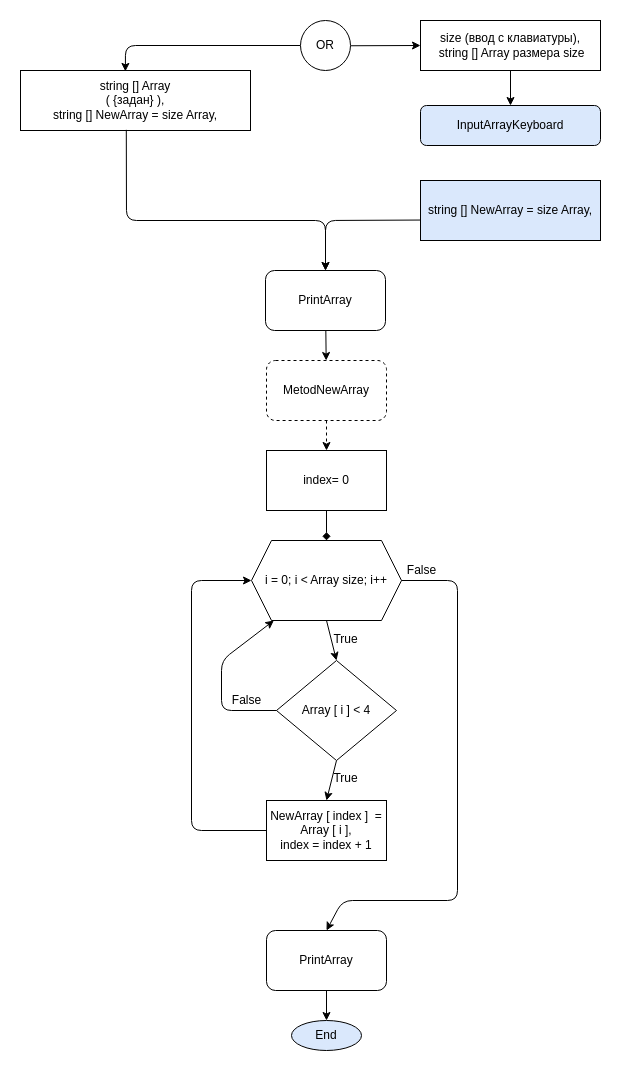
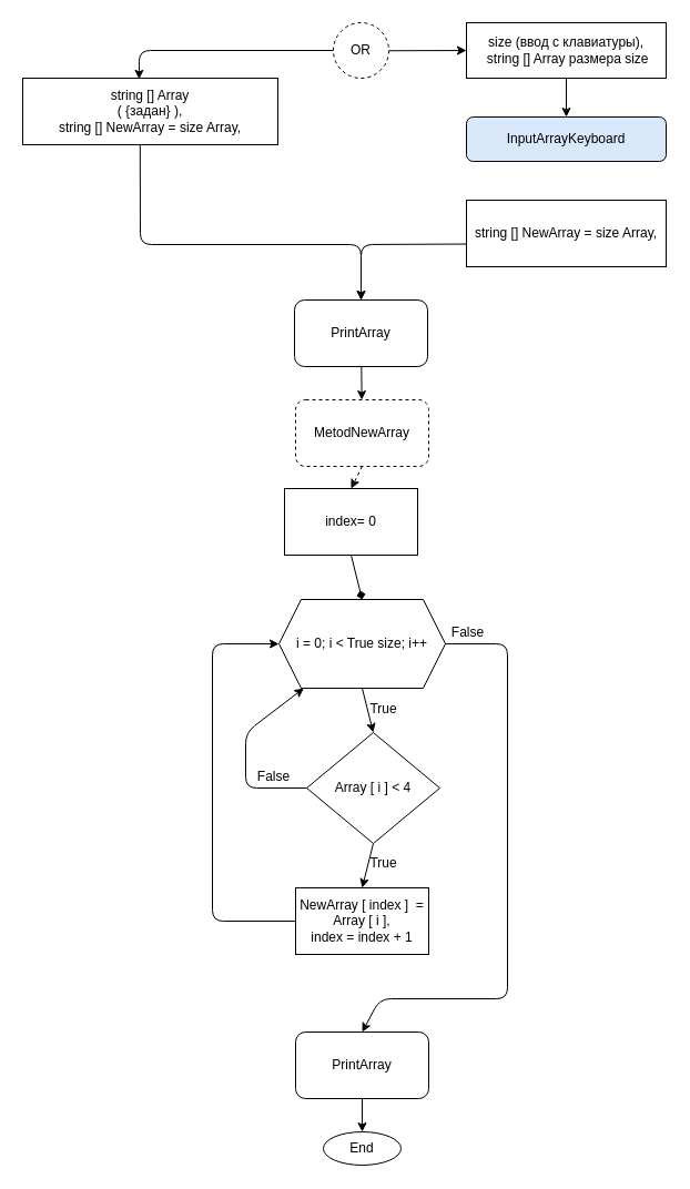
  <mxCell id="0" />
  <mxCell id="1" parent="0" />
  <mxCell id="2" value="string [] Array &lt;br&gt;( {задан} ),&lt;br&gt;string [] NewArray = size Array," style="rounded=0;whiteSpace=wrap;html=1;" vertex="1" parent="1"><mxGeometry x="20" y="70" width="230" height="60" as="geometry" /></mxCell>
  <mxCell id="3" style="edgeStyle=none;html=1;exitX=0.5;exitY=1;exitDx=0;exitDy=0;entryX=0.5;entryY=0;entryDx=0;entryDy=0;" edge="1" parent="1" source="4" target="8"><mxGeometry relative="1" as="geometry" /></mxCell>
- <mxCell id="4" value="i = 0; i &amp;lt; Array size; i++" style="shape=hexagon;perimeter=hexagonPerimeter2;whiteSpace=wrap;html=1;fixedSize=1;" vertex="1" parent="1"><mxGeometry x="251" y="540" width="150" height="80" as="geometry" /></mxCell>
+ <mxCell id="4" value="i = 0; i &amp;lt; True size; i++" style="shape=hexagon;perimeter=hexagonPerimeter2;whiteSpace=wrap;html=1;fixedSize=1;" vertex="1" parent="1"><mxGeometry x="251" y="540" width="150" height="80" as="geometry" /></mxCell>
  <mxCell id="5" style="edgeStyle=none;html=1;exitX=0.5;exitY=1;exitDx=0;exitDy=0;entryX=0.5;entryY=0;entryDx=0;entryDy=0;dashed=1;" edge="1" parent="1" source="6" target="21"><mxGeometry relative="1" as="geometry" /></mxCell>
  <mxCell id="6" value="MetodNewArray" style="rounded=1;whiteSpace=wrap;html=1;dashed=1;" vertex="1" parent="1"><mxGeometry x="266" y="360" width="120" height="60" as="geometry" /></mxCell>
  <mxCell id="7" style="edgeStyle=none;html=1;exitX=0.5;exitY=1;exitDx=0;exitDy=0;entryX=0.5;entryY=0;entryDx=0;entryDy=0;" edge="1" parent="1" source="8" target="11"><mxGeometry relative="1" as="geometry" /></mxCell>
  <mxCell id="8" value="Array [ i ] &amp;lt; 4" style="rhombus;whiteSpace=wrap;html=1;" vertex="1" parent="1"><mxGeometry x="276" y="660" width="120" height="100" as="geometry" /></mxCell>
  <mxCell id="9" value="" style="endArrow=classic;html=1;entryX=0.149;entryY=1;entryDx=0;entryDy=0;entryPerimeter=0;exitX=0;exitY=0.5;exitDx=0;exitDy=0;" edge="1" parent="1" source="8" target="4"><mxGeometry width="50" height="50" relative="1" as="geometry"><mxPoint x="291" y="820" as="sourcePoint" /><mxPoint x="341" y="770" as="targetPoint" /><Array as="points"><mxPoint x="221" y="710" /><mxPoint x="221" y="660" /></Array></mxGeometry></mxCell>
  <mxCell id="10" value="False" style="text;html=1;align=center;verticalAlign=middle;resizable=0;points=[];autosize=1;strokeColor=none;fillColor=none;" vertex="1" parent="1"><mxGeometry x="226" y="690" width="40" height="20" as="geometry" /></mxCell>
  <mxCell id="11" value="NewArray [ index ]&amp;nbsp; = Array [ i ],&lt;br&gt;index = index + 1" style="rounded=0;whiteSpace=wrap;html=1;" vertex="1" parent="1"><mxGeometry x="266" y="800" width="120" height="60" as="geometry" /></mxCell>
  <mxCell id="12" value="True" style="text;html=1;align=center;verticalAlign=middle;resizable=0;points=[];autosize=1;strokeColor=none;fillColor=none;" vertex="1" parent="1"><mxGeometry x="325" y="629" width="40" height="20" as="geometry" /></mxCell>
  <mxCell id="13" value="True" style="text;html=1;align=center;verticalAlign=middle;resizable=0;points=[];autosize=1;strokeColor=none;fillColor=none;" vertex="1" parent="1"><mxGeometry x="325" y="768" width="40" height="20" as="geometry" /></mxCell>
  <mxCell id="14" value="" style="endArrow=classic;html=1;exitX=0;exitY=0.5;exitDx=0;exitDy=0;entryX=0;entryY=0.5;entryDx=0;entryDy=0;" edge="1" parent="1" source="11" target="4"><mxGeometry width="50" height="50" relative="1" as="geometry"><mxPoint x="291" y="640" as="sourcePoint" /><mxPoint x="341" y="590" as="targetPoint" /><Array as="points"><mxPoint x="191" y="830" /><mxPoint x="191" y="580" /></Array></mxGeometry></mxCell>
  <mxCell id="15" value="" style="endArrow=classic;html=1;exitX=1;exitY=0.5;exitDx=0;exitDy=0;entryX=0.5;entryY=0;entryDx=0;entryDy=0;" edge="1" parent="1" source="4" target="18"><mxGeometry width="50" height="50" relative="1" as="geometry"><mxPoint x="307" y="750" as="sourcePoint" /><mxPoint x="347" y="940" as="targetPoint" /><Array as="points"><mxPoint x="457" y="580" /><mxPoint x="457" y="900" /><mxPoint x="342" y="900" /></Array></mxGeometry></mxCell>
  <mxCell id="16" value="False" style="text;html=1;align=center;verticalAlign=middle;resizable=0;points=[];autosize=1;strokeColor=none;fillColor=none;" vertex="1" parent="1"><mxGeometry x="401" y="560" width="40" height="20" as="geometry" /></mxCell>
  <mxCell id="17" value="" style="edgeStyle=none;html=1;" edge="1" parent="1" source="18" target="19"><mxGeometry relative="1" as="geometry" /></mxCell>
  <mxCell id="18" value="PrintArray" style="rounded=1;whiteSpace=wrap;html=1;" vertex="1" parent="1"><mxGeometry x="266" y="930" width="120" height="60" as="geometry" /></mxCell>
- <mxCell id="19" value="End" style="ellipse;whiteSpace=wrap;html=1;fillColor=#dae8fc;" vertex="1" parent="1"><mxGeometry x="291" y="1020" width="70" height="30" as="geometry" /></mxCell>
+ <mxCell id="19" value="End" style="ellipse;whiteSpace=wrap;html=1;" vertex="1" parent="1"><mxGeometry x="291" y="1020" width="70" height="30" as="geometry" /></mxCell>
  <mxCell id="20" style="edgeStyle=none;html=1;exitX=0.5;exitY=1;exitDx=0;exitDy=0;entryX=0.5;entryY=0;entryDx=0;entryDy=0;endArrow=diamond;" edge="1" parent="1" source="21" target="4"><mxGeometry relative="1" as="geometry"><mxPoint x="326.529" y="530" as="targetPoint" /></mxGeometry></mxCell>
- <mxCell id="21" value="index= 0" style="rounded=0;whiteSpace=wrap;html=1;" vertex="1" parent="1"><mxGeometry x="266" y="450" width="120" height="60" as="geometry" /></mxCell>
+ <mxCell id="21" value="index= 0" style="rounded=0;whiteSpace=wrap;html=1;" vertex="1" parent="1"><mxGeometry x="256" y="440" width="120" height="60" as="geometry" /></mxCell>
  <mxCell id="22" value="" style="edgeStyle=none;html=1;" edge="1" parent="1" source="23" target="26"><mxGeometry relative="1" as="geometry" /></mxCell>
  <mxCell id="23" value="size (ввод с клавиатуры),&lt;br&gt;&amp;nbsp;string [] Array размера size" style="rounded=0;whiteSpace=wrap;html=1;" vertex="1" parent="1"><mxGeometry x="420" y="20" width="180" height="50" as="geometry" /></mxCell>
  <mxCell id="24" value="" style="edgeStyle=none;html=1;entryX=0.5;entryY=0;entryDx=0;entryDy=0;exitX=0.007;exitY=0.659;exitDx=0;exitDy=0;exitPerimeter=0;" edge="1" parent="1" source="25"><mxGeometry relative="1" as="geometry"><mxPoint x="325" y="270" as="targetPoint" /><Array as="points"><mxPoint x="325" y="220" /></Array></mxGeometry></mxCell>
- <mxCell id="25" value="&lt;span&gt;string [] NewArray = size Array,&lt;/span&gt;" style="rounded=0;whiteSpace=wrap;html=1;fillColor=#dae8fc;" vertex="1" parent="1"><mxGeometry x="420" y="180" width="180" height="60" as="geometry" /></mxCell>
+ <mxCell id="25" value="&lt;span&gt;string [] NewArray = size Array,&lt;/span&gt;" style="rounded=0;whiteSpace=wrap;html=1;" vertex="1" parent="1"><mxGeometry x="420" y="180" width="180" height="60" as="geometry" /></mxCell>
  <mxCell id="26" value="InputArrayKeyboard" style="rounded=1;whiteSpace=wrap;html=1;fillColor=#dae8fc;" vertex="1" parent="1"><mxGeometry x="420" y="105" width="180" height="40" as="geometry" /></mxCell>
  <mxCell id="27" value="" style="endArrow=classic;html=1;exitX=0.46;exitY=0.989;exitDx=0;exitDy=0;exitPerimeter=0;entryX=0.5;entryY=0;entryDx=0;entryDy=0;" edge="1" parent="1" source="2"><mxGeometry width="50" height="50" relative="1" as="geometry"><mxPoint x="230" y="190" as="sourcePoint" /><mxPoint x="325" y="270" as="targetPoint" /><Array as="points"><mxPoint x="126" y="220" /><mxPoint x="325" y="220" /></Array></mxGeometry></mxCell>
  <mxCell id="28" value="" style="edgeStyle=none;html=1;entryX=0;entryY=0.5;entryDx=0;entryDy=0;" edge="1" parent="1" source="30" target="23"><mxGeometry relative="1" as="geometry"><mxPoint x="390" y="50" as="targetPoint" /></mxGeometry></mxCell>
  <mxCell id="29" value="" style="edgeStyle=none;html=1;entryX=0.456;entryY=0.015;entryDx=0;entryDy=0;entryPerimeter=0;" edge="1" parent="1" source="30" target="2"><mxGeometry relative="1" as="geometry"><Array as="points"><mxPoint x="125" y="45" /></Array></mxGeometry></mxCell>
- <mxCell id="30" value="OR" style="ellipse;whiteSpace=wrap;html=1;aspect=fixed;" vertex="1" parent="1"><mxGeometry x="300" y="20" width="50" height="50" as="geometry" /></mxCell>
+ <mxCell id="30" value="OR" style="ellipse;whiteSpace=wrap;html=1;aspect=fixed;dashed=1;" vertex="1" parent="1"><mxGeometry x="300" y="20" width="50" height="50" as="geometry" /></mxCell>
  <mxCell id="31" value="" style="edgeStyle=none;html=1;" edge="1" parent="1" source="32" target="6"><mxGeometry relative="1" as="geometry" /></mxCell>
  <mxCell id="32" value="PrintArray" style="rounded=1;whiteSpace=wrap;html=1;" vertex="1" parent="1"><mxGeometry x="265" y="270" width="120" height="60" as="geometry" /></mxCell>
